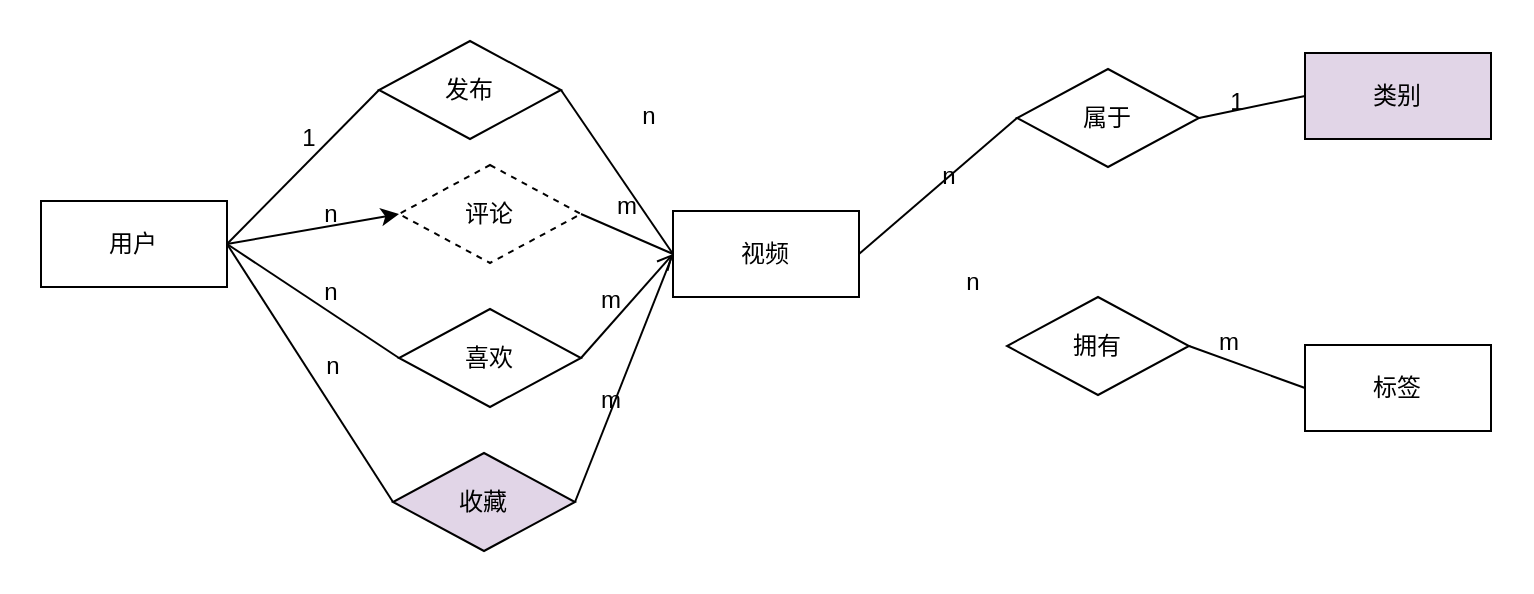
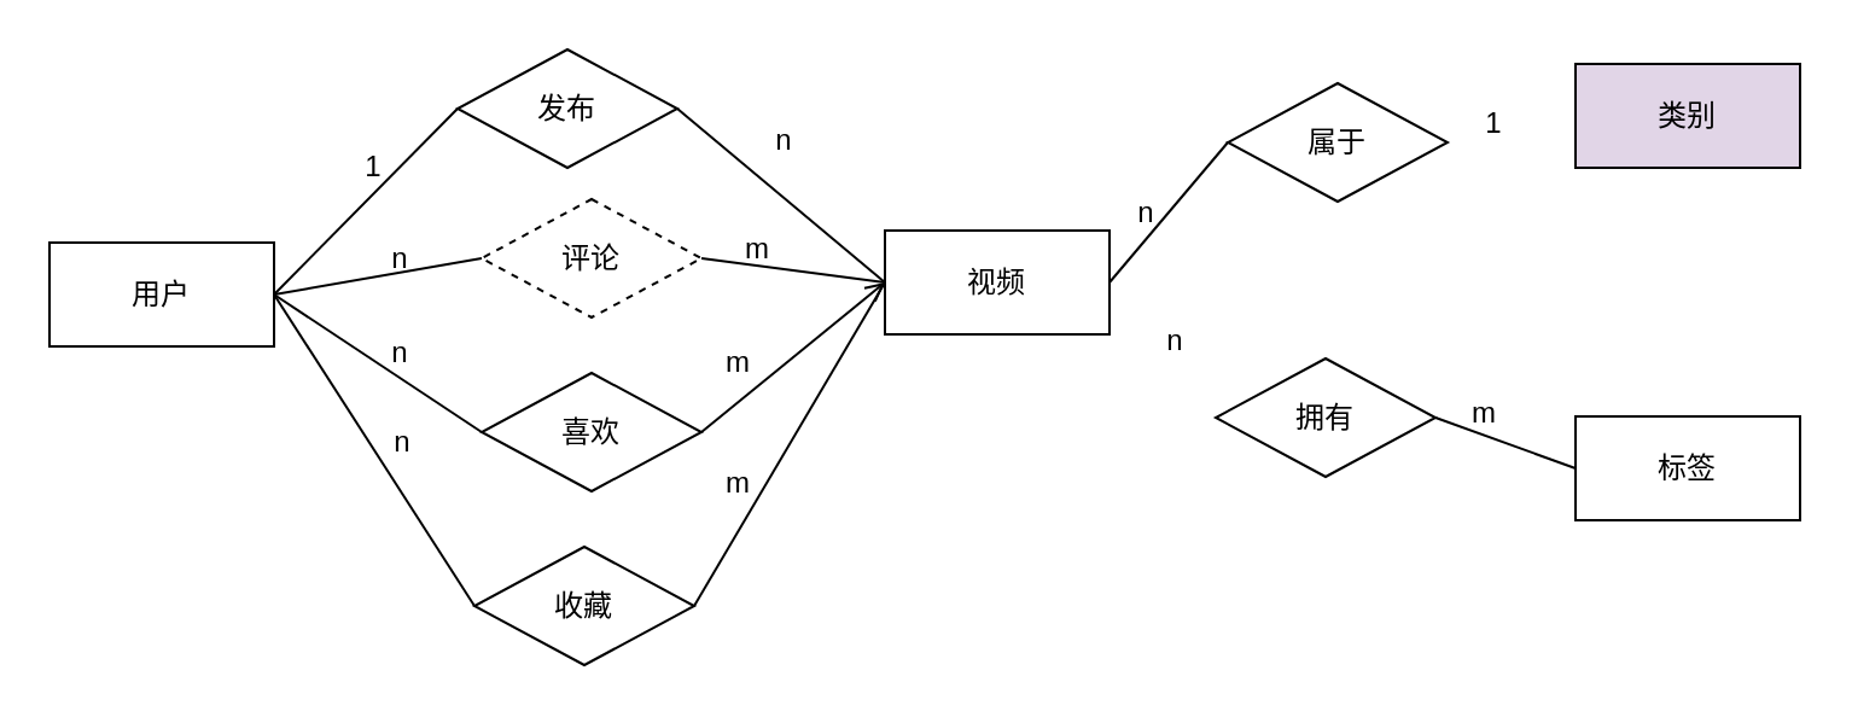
  <mxCell id="0" />
  <mxCell id="1" parent="0" />
  <mxCell id="2" value="用户" style="rounded=0;whiteSpace=wrap;html=1;" vertex="1" parent="1"><mxGeometry x="20" y="100" width="93" height="43" as="geometry" /></mxCell>
- <mxCell id="3" value="视频" style="rounded=0;whiteSpace=wrap;html=1;" vertex="1" parent="1"><mxGeometry x="336" y="105" width="93" height="43" as="geometry" /></mxCell>
+ <mxCell id="3" value="视频" style="rounded=0;whiteSpace=wrap;html=1;" vertex="1" parent="1"><mxGeometry x="366" y="95" width="93" height="43" as="geometry" /></mxCell>
  <mxCell id="4" value="标签" style="rounded=0;whiteSpace=wrap;html=1;" vertex="1" parent="1"><mxGeometry x="652" y="172" width="93" height="43" as="geometry" /></mxCell>
  <mxCell id="5" value="类别" style="rounded=0;whiteSpace=wrap;html=1;fillColor=#e1d5e7;" vertex="1" parent="1"><mxGeometry x="652" y="26" width="93" height="43" as="geometry" /></mxCell>
  <mxCell id="6" value="" style="endArrow=none;html=1;rounded=0;exitX=1;exitY=0.5;exitDx=0;exitDy=0;entryX=0;entryY=0.5;entryDx=0;entryDy=0;" edge="1" parent="1" source="2" target="10"><mxGeometry width="50" height="50" relative="1" as="geometry"><mxPoint x="119" y="276" as="sourcePoint" /><mxPoint x="198" y="34" as="targetPoint" /></mxGeometry></mxCell>
  <mxCell id="7" value="喜欢" style="rhombus;whiteSpace=wrap;html=1;" vertex="1" parent="1"><mxGeometry x="199" y="154" width="91" height="49" as="geometry" /></mxCell>
- <mxCell id="8" value="收藏" style="rhombus;whiteSpace=wrap;html=1;fillColor=#e1d5e7;" vertex="1" parent="1"><mxGeometry x="196" y="226" width="91" height="49" as="geometry" /></mxCell>
+ <mxCell id="8" value="收藏" style="rhombus;whiteSpace=wrap;html=1;" vertex="1" parent="1"><mxGeometry x="196" y="226" width="91" height="49" as="geometry" /></mxCell>
  <mxCell id="9" value="评论" style="rhombus;whiteSpace=wrap;html=1;dashed=1;" vertex="1" parent="1"><mxGeometry x="199" y="82" width="91" height="49" as="geometry" /></mxCell>
  <mxCell id="10" value="发布" style="rhombus;whiteSpace=wrap;html=1;" vertex="1" parent="1"><mxGeometry x="189" y="20" width="91" height="49" as="geometry" /></mxCell>
  <mxCell id="11" value="属于" style="rhombus;whiteSpace=wrap;html=1;" vertex="1" parent="1"><mxGeometry x="508" y="34" width="91" height="49" as="geometry" /></mxCell>
  <mxCell id="12" value="拥有" style="rhombus;whiteSpace=wrap;html=1;" vertex="1" parent="1"><mxGeometry x="503" y="148" width="91" height="49" as="geometry" /></mxCell>
  <mxCell id="13" value="" style="endArrow=none;html=1;rounded=0;exitX=1;exitY=0.5;exitDx=0;exitDy=0;entryX=0;entryY=0.5;entryDx=0;entryDy=0;" edge="1" parent="1" source="10" target="3"><mxGeometry width="50" height="50" relative="1" as="geometry"><mxPoint x="116" y="271" as="sourcePoint" /><mxPoint x="166" y="221" as="targetPoint" /></mxGeometry></mxCell>
- <mxCell id="14" value="" style="endArrow=classic;html=1;rounded=0;exitX=1;exitY=0.5;exitDx=0;exitDy=0;entryX=0;entryY=0.5;entryDx=0;entryDy=0;" edge="1" parent="1" source="2" target="9"><mxGeometry width="50" height="50" relative="1" as="geometry"><mxPoint x="64" y="326" as="sourcePoint" /><mxPoint x="114" y="276" as="targetPoint" /></mxGeometry></mxCell>
+ <mxCell id="14" value="" style="endArrow=none;html=1;rounded=0;exitX=1;exitY=0.5;exitDx=0;exitDy=0;entryX=0;entryY=0.5;entryDx=0;entryDy=0;" edge="1" parent="1" source="2" target="9"><mxGeometry width="50" height="50" relative="1" as="geometry"><mxPoint x="64" y="326" as="sourcePoint" /><mxPoint x="114" y="276" as="targetPoint" /></mxGeometry></mxCell>
  <mxCell id="15" value="" style="endArrow=none;html=1;rounded=0;exitX=1;exitY=0.5;exitDx=0;exitDy=0;entryX=0;entryY=0.5;entryDx=0;entryDy=0;" edge="1" parent="1" source="9" target="3"><mxGeometry width="50" height="50" relative="1" as="geometry"><mxPoint x="-26" y="323" as="sourcePoint" /><mxPoint x="24" y="273" as="targetPoint" /></mxGeometry></mxCell>
  <mxCell id="16" value="" style="endArrow=none;html=1;rounded=0;entryX=1;entryY=0.5;entryDx=0;entryDy=0;exitX=0;exitY=0.5;exitDx=0;exitDy=0;" edge="1" parent="1" source="7" target="2"><mxGeometry width="50" height="50" relative="1" as="geometry"><mxPoint x="13" y="318" as="sourcePoint" /><mxPoint x="63" y="268" as="targetPoint" /></mxGeometry></mxCell>
  <mxCell id="17" value="" style="endArrow=open;html=1;rounded=0;exitX=1;exitY=0.5;exitDx=0;exitDy=0;entryX=0;entryY=0.5;entryDx=0;entryDy=0;" edge="1" parent="1" source="7" target="3"><mxGeometry width="50" height="50" relative="1" as="geometry"><mxPoint x="75" y="300" as="sourcePoint" /><mxPoint x="125" y="250" as="targetPoint" /></mxGeometry></mxCell>
  <mxCell id="18" value="" style="endArrow=none;html=1;rounded=0;exitX=1;exitY=0.5;exitDx=0;exitDy=0;entryX=0;entryY=0.5;entryDx=0;entryDy=0;" edge="1" parent="1" source="2" target="8"><mxGeometry width="50" height="50" relative="1" as="geometry"><mxPoint x="22" y="334" as="sourcePoint" /><mxPoint x="72" y="284" as="targetPoint" /></mxGeometry></mxCell>
  <mxCell id="19" value="" style="endArrow=none;html=1;rounded=0;entryX=1;entryY=0.5;entryDx=0;entryDy=0;exitX=0;exitY=0.5;exitDx=0;exitDy=0;" edge="1" parent="1" source="3" target="8"><mxGeometry width="50" height="50" relative="1" as="geometry"><mxPoint x="25" y="350" as="sourcePoint" /><mxPoint x="75" y="300" as="targetPoint" /></mxGeometry></mxCell>
  <mxCell id="20" value="" style="endArrow=none;html=1;rounded=0;exitX=1;exitY=0.5;exitDx=0;exitDy=0;entryX=0;entryY=0.5;entryDx=0;entryDy=0;" edge="1" parent="1" source="3" target="11"><mxGeometry width="50" height="50" relative="1" as="geometry"><mxPoint x="-15" y="418" as="sourcePoint" /><mxPoint x="35" y="368" as="targetPoint" /></mxGeometry></mxCell>
- <mxCell id="21" value="" style="endArrow=none;html=1;rounded=0;exitX=1;exitY=0.5;exitDx=0;exitDy=0;entryX=0;entryY=0.5;entryDx=0;entryDy=0;" edge="1" parent="1" source="11" target="5"><mxGeometry width="50" height="50" relative="1" as="geometry"><mxPoint x="65" y="385" as="sourcePoint" /><mxPoint x="115" y="335" as="targetPoint" /></mxGeometry></mxCell>
  <mxCell id="22" value="" style="endArrow=none;html=1;rounded=0;entryX=1;entryY=0.5;entryDx=0;entryDy=0;exitX=0;exitY=0.5;exitDx=0;exitDy=0;" edge="1" parent="1" source="4" target="12"><mxGeometry width="50" height="50" relative="1" as="geometry"><mxPoint x="514" y="381" as="sourcePoint" /><mxPoint x="564" y="331" as="targetPoint" /></mxGeometry></mxCell>
  <mxCell id="23" value="1" style="text;html=1;align=center;verticalAlign=middle;resizable=0;points=[];autosize=1;strokeColor=none;fillColor=none;" vertex="1" parent="1"><mxGeometry x="141" y="56" width="25" height="26" as="geometry" /></mxCell>
  <mxCell id="24" value="n" style="text;html=1;align=center;verticalAlign=middle;resizable=0;points=[];autosize=1;strokeColor=none;fillColor=none;" vertex="1" parent="1"><mxGeometry x="311" y="45" width="25" height="26" as="geometry" /></mxCell>
  <mxCell id="25" value="n" style="text;html=1;align=center;verticalAlign=middle;resizable=0;points=[];autosize=1;strokeColor=none;fillColor=none;" vertex="1" parent="1"><mxGeometry x="152" y="94" width="25" height="26" as="geometry" /></mxCell>
  <mxCell id="26" value="n" style="text;html=1;align=center;verticalAlign=middle;resizable=0;points=[];autosize=1;strokeColor=none;fillColor=none;" vertex="1" parent="1"><mxGeometry x="152" y="133" width="25" height="26" as="geometry" /></mxCell>
  <mxCell id="27" value="n" style="text;html=1;align=center;verticalAlign=middle;resizable=0;points=[];autosize=1;strokeColor=none;fillColor=none;" vertex="1" parent="1"><mxGeometry x="153" y="170" width="25" height="26" as="geometry" /></mxCell>
  <mxCell id="28" value="m" style="text;html=1;align=center;verticalAlign=middle;resizable=0;points=[];autosize=1;strokeColor=none;fillColor=none;" vertex="1" parent="1"><mxGeometry x="299" y="90" width="28" height="26" as="geometry" /></mxCell>
  <mxCell id="29" value="m" style="text;html=1;align=center;verticalAlign=middle;resizable=0;points=[];autosize=1;strokeColor=none;fillColor=none;" vertex="1" parent="1"><mxGeometry x="291" y="137" width="28" height="26" as="geometry" /></mxCell>
  <mxCell id="30" value="m" style="text;html=1;align=center;verticalAlign=middle;resizable=0;points=[];autosize=1;strokeColor=none;fillColor=none;" vertex="1" parent="1"><mxGeometry x="291" y="187" width="28" height="26" as="geometry" /></mxCell>
  <mxCell id="31" value="n" style="text;html=1;align=center;verticalAlign=middle;resizable=0;points=[];autosize=1;strokeColor=none;fillColor=none;" vertex="1" parent="1"><mxGeometry x="461" y="75" width="25" height="26" as="geometry" /></mxCell>
  <mxCell id="32" value="1" style="text;html=1;align=center;verticalAlign=middle;resizable=0;points=[];autosize=1;strokeColor=none;fillColor=none;" vertex="1" parent="1"><mxGeometry x="605" y="38" width="25" height="26" as="geometry" /></mxCell>
  <mxCell id="33" value="n" style="text;html=1;align=center;verticalAlign=middle;resizable=0;points=[];autosize=1;strokeColor=none;fillColor=none;" vertex="1" parent="1"><mxGeometry x="473" y="128" width="25" height="26" as="geometry" /></mxCell>
  <mxCell id="34" value="m" style="text;html=1;align=center;verticalAlign=middle;resizable=0;points=[];autosize=1;strokeColor=none;fillColor=none;" vertex="1" parent="1"><mxGeometry x="600" y="158" width="28" height="26" as="geometry" /></mxCell>
